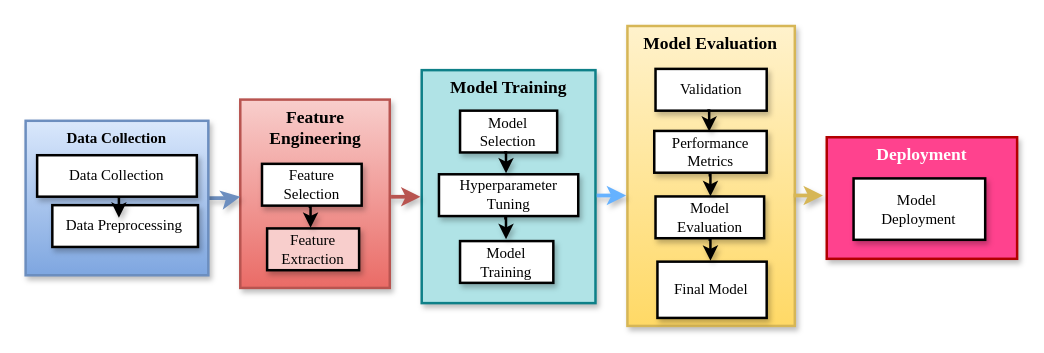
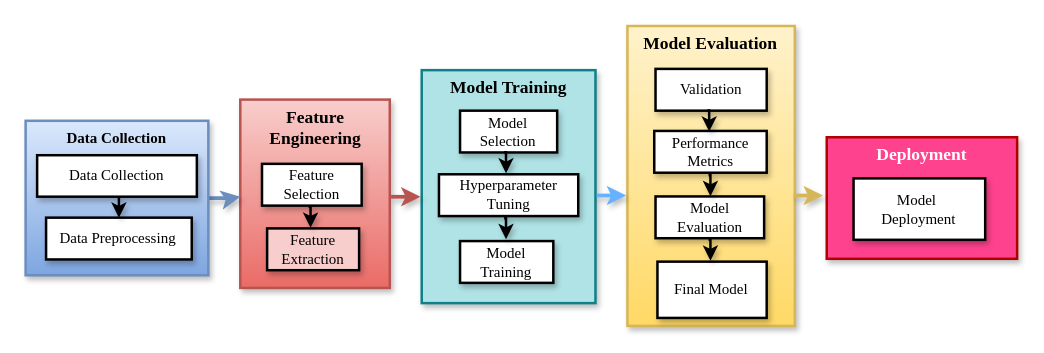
  <mxCell id="0" />
  <mxCell id="1" parent="0" />
  <mxCell id="2" value="" style="group;shadow=1;" vertex="1" connectable="0" parent="1"><mxGeometry x="20" y="20.13" width="793" height="239.87" as="geometry" /></mxCell>
  <mxCell id="3" value="Deployment" style="whiteSpace=wrap;strokeWidth=2;verticalAlign=top;fontFamily=Times New Roman;fontStyle=1;fontSize=14;fillColor=#FF428E;fontColor=#ffffff;strokeColor=#B20000;fillStyle=solid;shadow=1;" vertex="1" parent="2"><mxGeometry x="640.736" y="88.983" width="152.264" height="97.216" as="geometry" /></mxCell>
  <mxCell id="4" value="Model &#10;Deployment" style="whiteSpace=wrap;strokeWidth=2;fontFamily=Times New Roman;shadow=1;" vertex="1" parent="2"><mxGeometry x="662.196" y="121.895" width="105.256" height="49.114" as="geometry" /></mxCell>
  <mxCell id="5" value="Feature&#10;Engineering" style="whiteSpace=wrap;strokeWidth=2;verticalAlign=top;fontFamily=Times New Roman;fontStyle=1;fontSize=14;fillColor=#f8cecc;strokeColor=#b85450;gradientColor=#ea6b66;shadow=1;" vertex="1" parent="2"><mxGeometry x="171.68" y="58.856" width="119.563" height="150.634" as="geometry" /></mxCell>
  <mxCell id="6" value="Feature Selection" style="whiteSpace=wrap;strokeWidth=2;fontFamily=Times New Roman;shadow=1;" vertex="1" parent="2"><mxGeometry x="189.053" y="110.249" width="79.709" height="33.418" as="geometry" /></mxCell>
  <mxCell id="7" value="Feature Extraction" style="whiteSpace=wrap;strokeWidth=2;fontFamily=Times New Roman;shadow=1;fillColor=#f8cecc;" vertex="1" parent="2"><mxGeometry x="193.14" y="161.895" width="73.577" height="33.418" as="geometry" /></mxCell>
  <mxCell id="8" value="" style="edgeStyle=orthogonalEdgeStyle;rounded=0;orthogonalLoop=1;jettySize=auto;html=1;fontFamily=Times New Roman;fillColor=#dae8fc;strokeColor=#6c8ebf;strokeWidth=3;shadow=1;" edge="1" parent="2" source="9"><mxGeometry relative="1" as="geometry"><mxPoint x="171.68" y="136.578" as="targetPoint" /></mxGeometry></mxCell>
  <mxCell id="9" value="Data Collection" style="whiteSpace=wrap;strokeWidth=2;verticalAlign=top;fontStyle=1;fontFamily=Times New Roman;fillColor=#dae8fc;strokeColor=#6c8ebf;gradientColor=#7ea6e0;shadow=1;" vertex="1" parent="2"><mxGeometry y="75.818" width="146.133" height="123.545" as="geometry" /></mxCell>
- <mxCell id="10" value="Data Preprocessing" style="whiteSpace=wrap;strokeWidth=2;fontFamily=Times New Roman;shadow=1;" vertex="1" parent="2"><mxGeometry x="21.351" y="143.287" width="116.497" height="33.418" as="geometry" /></mxCell>
+ <mxCell id="10" value="Data Preprocessing" style="whiteSpace=wrap;strokeWidth=2;fontFamily=Times New Roman;shadow=1;" vertex="1" parent="2"><mxGeometry x="16.351" y="153.287" width="116.497" height="33.418" as="geometry" /></mxCell>
  <mxCell id="11" style="edgeStyle=orthogonalEdgeStyle;rounded=0;orthogonalLoop=1;jettySize=auto;html=1;strokeWidth=2;shadow=1;" edge="1" parent="2"><mxGeometry relative="1" as="geometry"><mxPoint x="73.066" y="136.517" as="sourcePoint" /><mxPoint x="74.599" y="153.287" as="targetPoint" /></mxGeometry></mxCell>
  <mxCell id="12" value="Data Collection" style="whiteSpace=wrap;strokeWidth=2;fontFamily=Times New Roman;movable=1;resizable=1;rotatable=1;deletable=1;editable=1;locked=0;connectable=1;shadow=1;" vertex="1" parent="2"><mxGeometry x="9.197" y="103.353" width="127.738" height="33.165" as="geometry" /></mxCell>
  <mxCell id="13" value="Model Training" style="whiteSpace=wrap;strokeWidth=2;verticalAlign=top;fontFamily=Times New Roman;fontSize=14;fontStyle=1;fillColor=#b0e3e6;strokeColor=#0e8088;shadow=1;" vertex="1" parent="2"><mxGeometry x="316.791" y="35.312" width="138.979" height="186.33" as="geometry" /></mxCell>
  <mxCell id="14" value="Model Selection" style="whiteSpace=wrap;strokeWidth=2;fontFamily=Times New Roman;shadow=1;" vertex="1" parent="2"><mxGeometry x="347.448" y="67.717" width="77.665" height="33.418" as="geometry" /></mxCell>
  <mxCell id="15" value="Hyperparameter Tuning" style="whiteSpace=wrap;strokeWidth=2;fontFamily=Times New Roman;shadow=1;" vertex="1" parent="2"><mxGeometry x="330.587" y="118.603" width="111.388" height="33.418" as="geometry" /></mxCell>
  <mxCell id="16" value="Model Training" style="whiteSpace=wrap;strokeWidth=2;fontFamily=Times New Roman;shadow=1;" vertex="1" parent="2"><mxGeometry x="347.448" y="172.021" width="74.599" height="33.418" as="geometry" /></mxCell>
  <mxCell id="17" value="Model Evaluation" style="whiteSpace=wrap;strokeWidth=2;verticalAlign=top;fontFamily=Times New Roman;fontStyle=1;fontSize=14;fillColor=#fff2cc;strokeColor=#d6b656;gradientColor=#ffd966;shadow=1;" vertex="1" parent="2"><mxGeometry x="481.318" width="133.87" height="239.87" as="geometry" /></mxCell>
  <mxCell id="18" value="Validation" style="whiteSpace=wrap;strokeWidth=2;fontFamily=Times New Roman;shadow=1;" vertex="1" parent="2"><mxGeometry x="503.8" y="34.299" width="88.906" height="33.418" as="geometry" /></mxCell>
  <mxCell id="19" value="Performance Metrics" style="whiteSpace=wrap;strokeWidth=2;fontFamily=Times New Roman;shadow=1;" vertex="1" parent="2"><mxGeometry x="502.778" y="83.92" width="89.928" height="33.418" as="geometry" /></mxCell>
  <mxCell id="20" value="Model Evaluation" style="whiteSpace=wrap;strokeWidth=2;fontFamily=Times New Roman;shadow=1;" vertex="1" parent="2"><mxGeometry x="503.8" y="136.325" width="86.862" height="33.418" as="geometry" /></mxCell>
  <mxCell id="21" value="Final Model" style="whiteSpace=wrap;strokeWidth=2;fontFamily=Times New Roman;shadow=1;" vertex="1" parent="2"><mxGeometry x="505.333" y="188.477" width="87.373" height="45" as="geometry" /></mxCell>
  <mxCell id="22" value="" style="edgeStyle=orthogonalEdgeStyle;rounded=0;orthogonalLoop=1;jettySize=auto;html=1;fontFamily=Times New Roman;fillColor=#f8cecc;strokeColor=#b85450;strokeWidth=3;shadow=1;" edge="1" parent="2"><mxGeometry relative="1" as="geometry"><mxPoint x="292.265" y="136.578" as="sourcePoint" /><mxPoint x="315.769" y="136.578" as="targetPoint" /></mxGeometry></mxCell>
  <mxCell id="23" value="" style="edgeStyle=orthogonalEdgeStyle;rounded=0;orthogonalLoop=1;jettySize=auto;html=1;fontFamily=Times New Roman;fillColor=#f9f7ed;strokeColor=#66B2FF;strokeWidth=3;shadow=1;" edge="1" parent="2"><mxGeometry relative="1" as="geometry"><mxPoint x="456.771" y="135.565" as="sourcePoint" /><mxPoint x="480.274" y="135.565" as="targetPoint" /></mxGeometry></mxCell>
  <mxCell id="24" value="" style="edgeStyle=orthogonalEdgeStyle;rounded=0;orthogonalLoop=1;jettySize=auto;html=1;fontFamily=Times New Roman;fillColor=#fff2cc;strokeColor=#d6b656;strokeWidth=3;shadow=1;" edge="1" parent="2"><mxGeometry relative="1" as="geometry"><mxPoint x="614.166" y="135.565" as="sourcePoint" /><mxPoint x="637.67" y="135.565" as="targetPoint" /></mxGeometry></mxCell>
  <mxCell id="25" style="edgeStyle=orthogonalEdgeStyle;rounded=0;orthogonalLoop=1;jettySize=auto;html=1;strokeWidth=2;shadow=1;" edge="1" parent="2"><mxGeometry relative="1" as="geometry"><mxPoint x="226.352" y="144.619" as="sourcePoint" /><mxPoint x="227.885" y="161.388" as="targetPoint" /></mxGeometry></mxCell>
  <mxCell id="26" style="edgeStyle=orthogonalEdgeStyle;rounded=0;orthogonalLoop=1;jettySize=auto;html=1;strokeWidth=2;shadow=1;" edge="1" parent="2"><mxGeometry relative="1" as="geometry"><mxPoint x="382.704" y="101.074" as="sourcePoint" /><mxPoint x="384.237" y="117.844" as="targetPoint" /></mxGeometry></mxCell>
  <mxCell id="27" style="edgeStyle=orthogonalEdgeStyle;rounded=0;orthogonalLoop=1;jettySize=auto;html=1;strokeWidth=2;shadow=1;" edge="1" parent="2"><mxGeometry relative="1" as="geometry"><mxPoint x="545.188" y="67.656" as="sourcePoint" /><mxPoint x="546.72" y="84.426" as="targetPoint" /></mxGeometry></mxCell>
  <mxCell id="28" style="edgeStyle=orthogonalEdgeStyle;rounded=0;orthogonalLoop=1;jettySize=auto;html=1;strokeWidth=2;shadow=1;" edge="1" parent="2"><mxGeometry relative="1" as="geometry"><mxPoint x="382.704" y="153.733" as="sourcePoint" /><mxPoint x="384.237" y="170.502" as="targetPoint" /></mxGeometry></mxCell>
  <mxCell id="29" style="edgeStyle=orthogonalEdgeStyle;rounded=0;orthogonalLoop=1;jettySize=auto;html=1;strokeWidth=2;shadow=1;" edge="1" parent="2"><mxGeometry relative="1" as="geometry"><mxPoint x="546.209" y="119.302" as="sourcePoint" /><mxPoint x="547.742" y="136.072" as="targetPoint" /></mxGeometry></mxCell>
  <mxCell id="30" style="edgeStyle=orthogonalEdgeStyle;rounded=0;orthogonalLoop=1;jettySize=auto;html=1;strokeWidth=2;shadow=1;" edge="1" parent="2"><mxGeometry relative="1" as="geometry"><mxPoint x="546.209" y="170.948" as="sourcePoint" /><mxPoint x="547.742" y="187.718" as="targetPoint" /></mxGeometry></mxCell>
